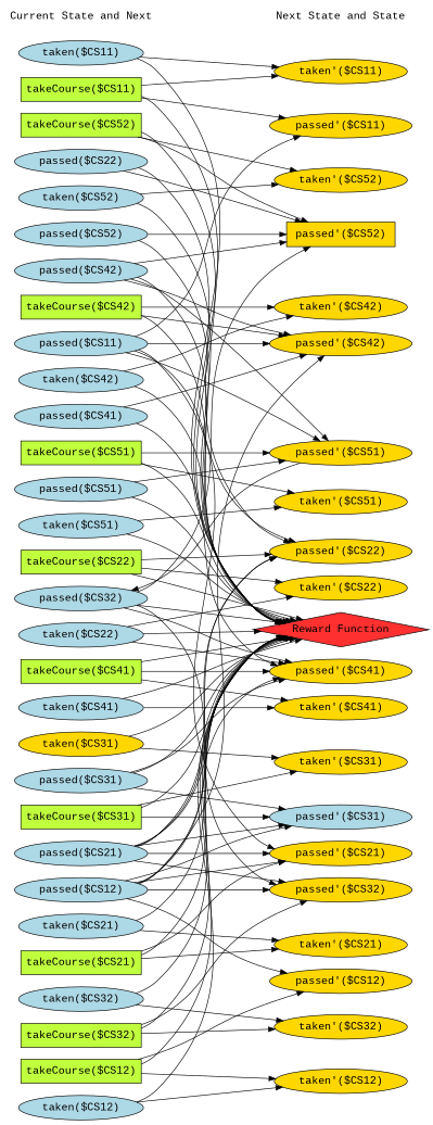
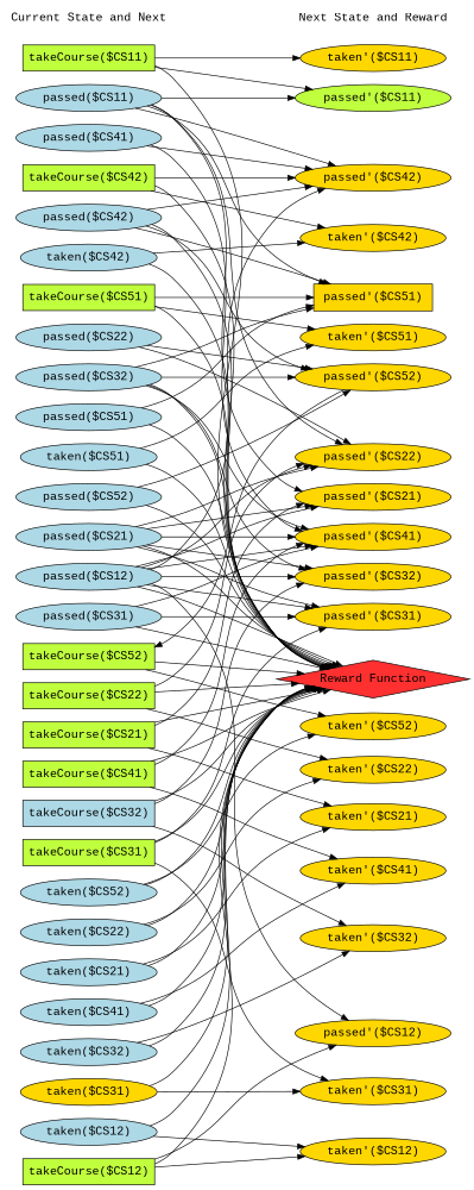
  digraph {
    fontname="Liberation Mono"
    fontsize=16
    rankdir=LR
    ranksep=2.00
    node [color=black fillcolor=gold1 fontname="Liberation Mono" fontsize=16 shape=ellipse style=filled]
    edge [color=black fontname="Liberation Mono" style=solid]
    "taken($CS42)" [fillcolor=lightblue height=0.51069 width=2.082]
    "takeCourse($CS11)" [fillcolor=olivedrab1 height=0.5 shape=box width=1.9861]
    "takeCourse($CS51)" [fillcolor=olivedrab1 height=0.5 shape=box width=1.9861]
    "taken($CS22)" [fillcolor=lightblue height=0.51069 width=2.082]
    "takeCourse($CS31)" [fillcolor=olivedrab1 height=0.5 shape=box width=1.9861]
    "passed($CS22)" [fillcolor=lightblue height=0.51069 width=2.2195]
    "passed($CS42)" [fillcolor=lightblue height=0.51069 width=2.2195]
    "taken($CS31)" [height=0.51069 width=2.082]
    "passed($CS51)" [fillcolor=lightblue height=0.51069 width=2.2195]
    "taken($CS51)" [fillcolor=lightblue height=0.51069 width=2.082]
    "takeCourse($CS12)" [fillcolor=olivedrab1 height=0.5 shape=box width=1.9861]
    "takeCourse($CS52)" [fillcolor=olivedrab1 height=0.5 shape=box width=1.9861]
-   "takeCourse($CS32)" [fillcolor=olivedrab1 height=0.5 shape=box width=1.9861]
-   "taken($CS11)" [fillcolor=lightblue height=0.51069 width=2.082]
+   "takeCourse($CS32)" [fillcolor=lightblue height=0.5 shape=box width=1.9861]
    "passed($CS11)" [fillcolor=lightblue height=0.51069 width=2.2195]
    "passed($CS31)" [fillcolor=lightblue height=0.51069 width=2.2195]
    "passed($CS52)" [fillcolor=lightblue height=0.51069 width=2.2195]
    "taken($CS52)" [fillcolor=lightblue height=0.51069 width=2.082]
    n19 [fillcolor=white height=0.5 label="Current State and Next" shape=plaintext style=bold width=2.5139]
    "takeCourse($CS41)" [fillcolor=olivedrab1 height=0.5 shape=box width=1.9861]
    "taken($CS12)" [fillcolor=lightblue height=0.51069 width=2.082]
    "takeCourse($CS21)" [fillcolor=olivedrab1 height=0.5 shape=box width=1.9861]
    "taken($CS32)" [fillcolor=lightblue height=0.51069 width=2.082]
    "passed($CS12)" [fillcolor=lightblue height=0.51069 width=2.2195]
    "passed($CS32)" [fillcolor=lightblue height=0.51069 width=2.2195]
    "passed($CS41)" [fillcolor=lightblue height=0.51069 width=2.2195]
    "taken($CS41)" [fillcolor=lightblue height=0.51069 width=2.082]
    "takeCourse($CS22)" [fillcolor=olivedrab1 height=0.5 shape=box width=1.9861]
    "takeCourse($CS42)" [fillcolor=olivedrab1 height=0.5 shape=box width=1.9861]
    "taken($CS21)" [fillcolor=lightblue height=0.51069 width=2.082]
    "passed($CS21)" [fillcolor=lightblue height=0.51069 width=2.2195]
    "taken'($CS42)" [height=0.51069 width=2.141]
    "taken'($CS22)" [height=0.51069 width=2.141]
    "passed'($CS42)" [height=0.51069 width=2.2785]
    "taken'($CS41)" [height=0.51069 width=2.141]
-   "Next State and Reward" [fillcolor=white height=0.5 shape=plaintext style=bold width=2.25 label="Next State and State"]
+   "Next State and Reward" [fillcolor=white height=0.5 shape=plaintext style=bold width=2.25]
    "Reward Function" [fillcolor=firebrick1 height=0.72222 shape=diamond width=3.5278]
    "passed'($CS22)" [height=0.51069 width=2.2785]
    "taken'($CS21)" [height=0.51069 width=2.141]
    "passed'($CS41)" [height=0.51069 width=2.2785]
    "taken'($CS52)" [height=0.51069 width=2.141]
    "passed'($CS21)" [height=0.51069 width=2.2785]
    "taken'($CS32)" [height=0.51069 width=2.141]
    "taken'($CS12)" [height=0.51069 width=2.141]
-   "passed'($CS52)" [height=0.51069 shape=box width=2.2785]
+   "passed'($CS52)" [height=0.51069 width=2.2785]
    "taken'($CS51)" [height=0.51069 width=2.141]
    "passed'($CS12)" [height=0.51069 width=2.2785]
    "passed'($CS32)" [height=0.51069 width=2.2785]
    "taken'($CS31)" [height=0.51069 width=2.141]
    "taken'($CS11)" [height=0.51069 width=2.141]
-   "passed'($CS31)" [fillcolor=lightblue height=0.51069 width=2.2785]
-   "passed'($CS51)" [height=0.51069 width=2.2785]
-   "passed'($CS11)" [height=0.51069 width=2.2785]
+   "passed'($CS31)" [height=0.51069 width=2.2785]
+   "passed'($CS51)" [height=0.51069 shape=box width=2.2785]
+   "passed'($CS11)" [fillcolor=olivedrab1 height=0.51069 width=2.2785]
    subgraph sub_1 {
      rank=same
      "taken($CS42)"
      "takeCourse($CS11)"
      "takeCourse($CS51)"
      "taken($CS22)"
      "takeCourse($CS31)"
      "passed($CS22)"
      "passed($CS42)"
      "taken($CS31)"
      "passed($CS51)"
      "taken($CS51)"
      "takeCourse($CS12)"
      "takeCourse($CS52)"
      "takeCourse($CS32)"
-     "taken($CS11)"
      "passed($CS11)"
      "passed($CS31)"
      "passed($CS52)"
      "taken($CS52)"
      n19
      "takeCourse($CS41)"
      "taken($CS12)"
      "takeCourse($CS21)"
      "taken($CS32)"
      "passed($CS12)"
      "passed($CS32)"
      "passed($CS41)"
      "taken($CS41)"
      "takeCourse($CS22)"
      "takeCourse($CS42)"
      "taken($CS21)"
      "passed($CS21)"
    }
    subgraph sub_2 {
      rank=same
      "taken'($CS42)"
      "taken'($CS22)"
      "passed'($CS42)"
      "taken'($CS41)"
      "Next State and Reward"
      "Reward Function"
      "passed'($CS22)"
      "taken'($CS21)"
      "passed'($CS41)"
      "taken'($CS52)"
      "passed'($CS21)"
      "taken'($CS32)"
      "taken'($CS12)"
      "passed'($CS52)"
      "taken'($CS51)"
      "passed'($CS12)"
      "passed'($CS32)"
      "taken'($CS31)"
      "taken'($CS11)"
      "passed'($CS31)"
      "passed'($CS51)"
      "passed'($CS11)"
    }
    "taken($CS42)" -> "taken'($CS42)"
    "taken($CS42)" -> "Reward Function" [color="" style=""]
    "takeCourse($CS11)" -> "Reward Function" [color="" style=""]
    "takeCourse($CS11)" -> "taken'($CS11)"
    "takeCourse($CS11)" -> "passed'($CS11)"
    "takeCourse($CS51)" -> "Reward Function" [color="" style=""]
    "takeCourse($CS51)" -> "taken'($CS51)"
    "takeCourse($CS51)" -> "passed'($CS51)"
    "taken($CS22)" -> "taken'($CS22)"
    "taken($CS22)" -> "Reward Function" [color="" style=""]
    "takeCourse($CS31)" -> "Reward Function" [color="" style=""]
    "takeCourse($CS31)" -> "taken'($CS31)"
    "takeCourse($CS31)" -> "passed'($CS31)"
    "passed($CS22)" -> "passed'($CS22)"
    "passed($CS22)" -> "passed'($CS52)"
    "passed($CS42)" -> "passed'($CS42)"
    "passed($CS42)" -> "Reward Function" [color="" style=""]
    "passed($CS42)" -> "passed'($CS52)"
    "passed($CS42)" -> "passed'($CS51)"
    "taken($CS31)" -> "Reward Function" [color="" style=""]
    "taken($CS31)" -> "taken'($CS31)"
    "passed($CS51)" -> "Reward Function" [color="" style=""]
    "passed($CS51)" -> "passed'($CS51)"
    "taken($CS51)" -> "Reward Function" [color="" style=""]
    "taken($CS51)" -> "taken'($CS51)"
    "takeCourse($CS12)" -> "Reward Function" [color="" style=""]
    "takeCourse($CS12)" -> "taken'($CS12)"
    "takeCourse($CS12)" -> "passed'($CS12)"
    "takeCourse($CS52)" -> "Reward Function" [color="" style=""]
    "takeCourse($CS52)" -> "taken'($CS52)"
-   "takeCourse($CS52)" -> "passed'($CS52)"
+   "passed'($CS52)" -> "takeCourse($CS52)"
    "takeCourse($CS32)" -> "Reward Function" [color="" style=""]
    "takeCourse($CS32)" -> "taken'($CS32)"
    "takeCourse($CS32)" -> "passed'($CS32)"
-   "taken($CS11)" -> "Reward Function" [color="" style=""]
-   "taken($CS11)" -> "taken'($CS11)"
    "passed($CS11)" -> "passed'($CS42)"
    "passed($CS11)" -> "passed'($CS22)"
    "passed($CS11)" -> "passed'($CS21)"
    "passed($CS11)" -> "passed'($CS51)"
    "passed($CS11)" -> "passed'($CS11)"
    "passed($CS31)" -> "Reward Function" [color="" style=""]
    "passed($CS31)" -> "passed'($CS41)"
    "passed($CS31)" -> "passed'($CS31)"
    "passed($CS52)" -> "Reward Function" [color="" style=""]
    "passed($CS52)" -> "passed'($CS52)"
    "taken($CS52)" -> "Reward Function" [color="" style=""]
    "taken($CS52)" -> "taken'($CS52)"
    n19 -> "Next State and Reward" [style=invis]
    "takeCourse($CS41)" -> "taken'($CS41)"
    "takeCourse($CS41)" -> "Reward Function" [color="" style=""]
    "takeCourse($CS41)" -> "passed'($CS41)"
    "taken($CS12)" -> "Reward Function" [color="" style=""]
    "taken($CS12)" -> "taken'($CS12)"
    "takeCourse($CS21)" -> "Reward Function" [color="" style=""]
    "takeCourse($CS21)" -> "taken'($CS21)"
    "takeCourse($CS21)" -> "passed'($CS21)"
    "taken($CS32)" -> "Reward Function" [color="" style=""]
    "taken($CS32)" -> "taken'($CS32)"
    "passed($CS12)" -> "passed'($CS42)"
    "passed($CS12)" -> "Reward Function" [color="" style=""]
    "passed($CS12)" -> "passed'($CS22)"
-   "taken($CS22)" -> "passed'($CS41)"
+   "passed($CS12)" -> "passed'($CS41)"
    "passed($CS12)" -> "passed'($CS21)"
    "passed($CS12)" -> "passed'($CS12)"
    "passed($CS12)" -> "passed'($CS32)"
    "passed($CS12)" -> "passed'($CS31)"
    "passed($CS32)" -> "Reward Function" [color="" style=""]
    "passed($CS32)" -> "passed'($CS41)"
    "passed($CS32)" -> "passed'($CS52)"
    "passed($CS32)" -> "passed'($CS32)"
-   "passed'($CS51)" -> "passed($CS32)"
+   "passed($CS32)" -> "passed'($CS51)"
    "passed($CS41)" -> "passed'($CS42)"
    "passed($CS41)" -> "passed'($CS41)"
    "taken($CS41)" -> "taken'($CS41)"
    "taken($CS41)" -> "Reward Function" [color="" style=""]
    "takeCourse($CS22)" -> "taken'($CS22)"
    "takeCourse($CS22)" -> "Reward Function" [color="" style=""]
    "takeCourse($CS22)" -> "passed'($CS22)"
    "takeCourse($CS42)" -> "taken'($CS42)"
    "takeCourse($CS42)" -> "passed'($CS42)"
    "takeCourse($CS42)" -> "Reward Function" [color="" style=""]
    "taken($CS21)" -> "Reward Function" [color="" style=""]
    "taken($CS21)" -> "taken'($CS21)"
    "passed($CS21)" -> "Reward Function" [color="" style=""]
    "passed($CS21)" -> "passed'($CS22)"
    "passed($CS21)" -> "passed'($CS41)"
    "passed($CS21)" -> "passed'($CS21)"
    "passed($CS21)" -> "passed'($CS32)"
    "passed($CS21)" -> "passed'($CS31)"
  }
